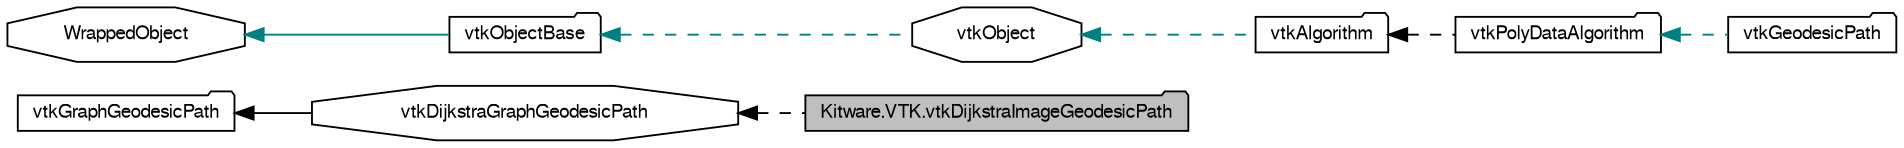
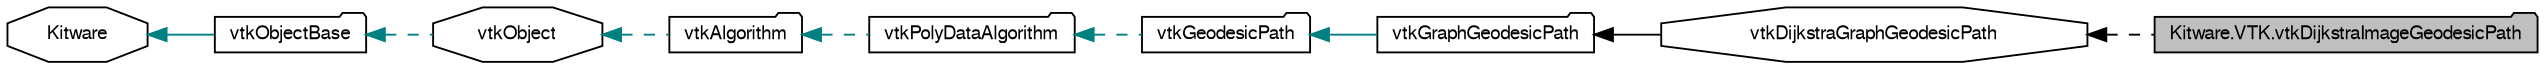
  digraph {
    rankdir=LR
    node [color=black fontname=FreeSans fontsize=10 shape=folder]
    edge [color=teal dir=back fontname=FreeSans fontsize=10 labelfontname=FreeSans labelfontsize=10 style=dashed]
    n1 [fillcolor=grey75 fontcolor=black height=0.2 label="Kitware.VTK.vtkDijkstraImageGeodesicPath" style=filled width=0.4]
    n2 [height=0.2 label=vtkDijkstraGraphGeodesicPath shape=octagon width=0.4]
    n3 [height=0.2 label=vtkGraphGeodesicPath width=0.4]
    n4 [height=0.2 label=vtkGeodesicPath width=0.4]
    n5 [height=0.2 label=vtkPolyDataAlgorithm width=0.4]
    n6 [height=0.2 label=vtkAlgorithm width=0.4]
    n7 [height=0.2 label=vtkObject shape=octagon width=0.4]
    n8 [height=0.2 label=vtkObjectBase width=0.4]
-   n9 [height=0.2 label=WrappedObject shape=octagon width=0.4]
+   n9 [height=0.2 label=Kitware shape=octagon width=0.4]
    n2 -> n1 [color=black]
    n3 -> n2 [color=black style=solid]
+   n4 -> n3 [style=solid]
    n5 -> n4
-   n6 -> n5 [color=black]
+   n6 -> n5
    n7 -> n6
    n8 -> n7
    n9 -> n8 [style=solid]
  }
